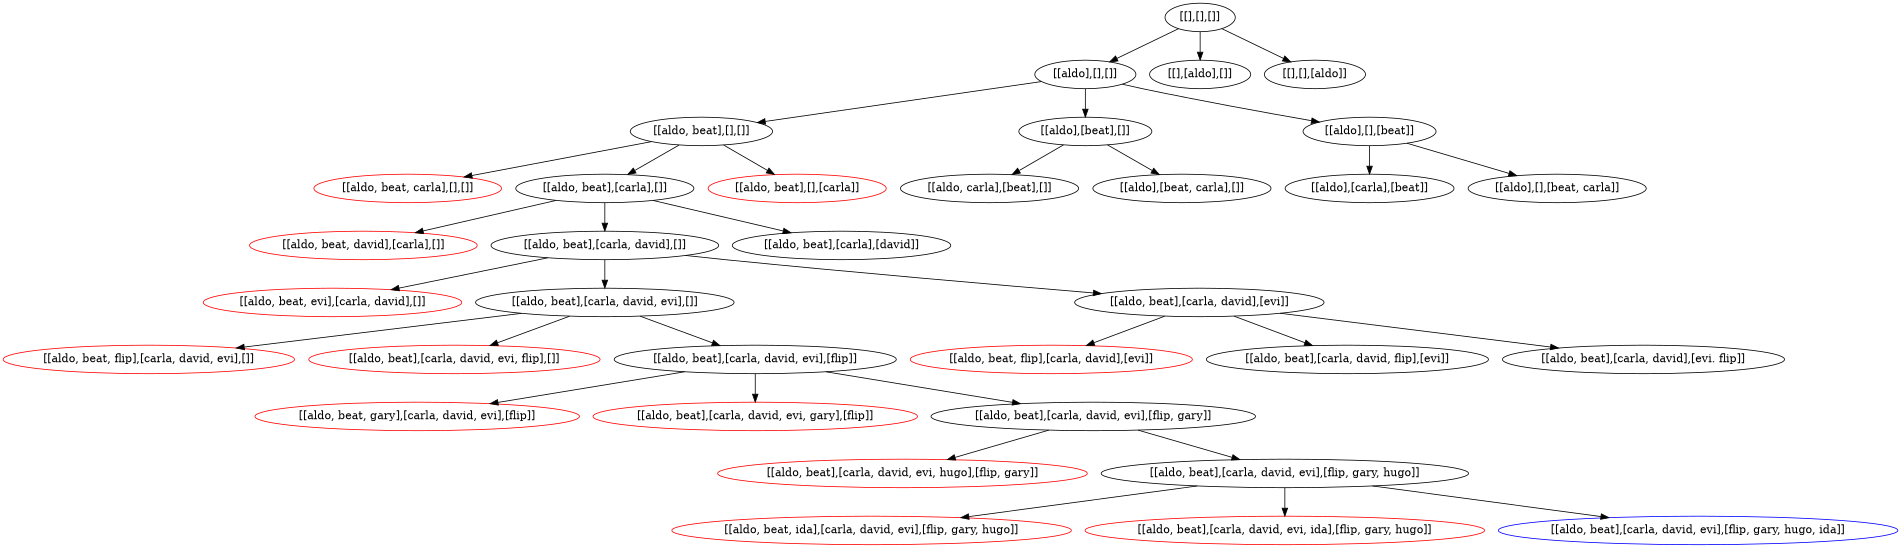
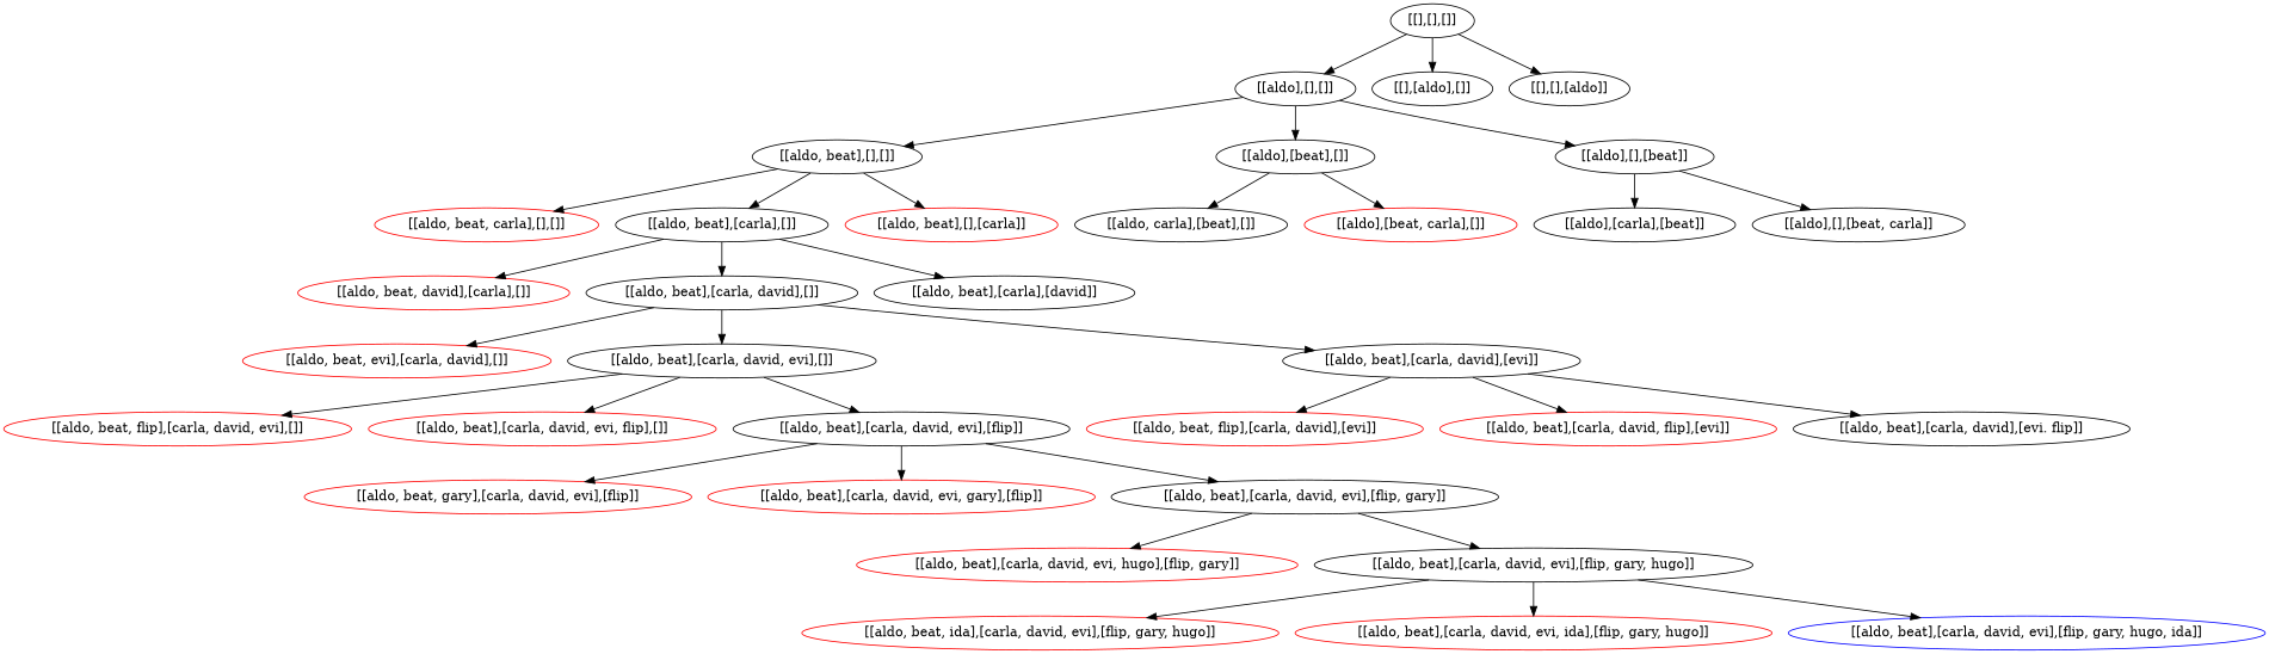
  digraph {
    "[[],[],[]]"
    "[[aldo],[],[]]"
    "[[],[aldo],[]]"
    "[[],[],[aldo]]"
    "[[aldo, beat],[],[]]"
    "[[aldo],[beat],[]]"
    "[[aldo],[],[beat]]"
    "[[aldo, beat, carla],[],[]]" [color=red]
    "[[aldo, beat],[carla],[]]"
    "[[aldo, beat],[],[carla]]" [color=red]
    "[[aldo, carla],[beat],[]]"
-   "[[aldo],[beat, carla],[]]"
+   "[[aldo],[beat, carla],[]]" [color=red]
    "[[aldo],[carla],[beat]]"
    "[[aldo],[],[beat, carla]]"
    "[[aldo, beat, david],[carla],[]]" [color=red]
    "[[aldo, beat],[carla, david],[]]"
    "[[aldo, beat],[carla],[david]]"
    "[[aldo, beat, evi],[carla, david],[]]" [color=red]
    "[[aldo, beat],[carla, david, evi],[]]"
    "[[aldo, beat],[carla, david],[evi]]"
    "[[aldo, beat, flip],[carla, david, evi],[]]" [color=red]
    "[[aldo, beat],[carla, david, evi, flip],[]]" [color=red]
    "[[aldo, beat],[carla, david, evi],[flip]]"
    "[[aldo, beat, flip],[carla, david],[evi]]" [color=red]
-   "[[aldo, beat],[carla, david, flip],[evi]]"
+   "[[aldo, beat],[carla, david, flip],[evi]]" [color=red]
    "[[aldo, beat],[carla, david],[evi. flip]]"
    "[[aldo, beat, gary],[carla, david, evi],[flip]]" [color=red]
    "[[aldo, beat],[carla, david, evi, gary],[flip]]" [color=red]
    "[[aldo, beat],[carla, david, evi],[flip, gary]]"
    "[[aldo, beat],[carla, david, evi, hugo],[flip, gary]]" [color=red]
    "[[aldo, beat],[carla, david, evi],[flip, gary, hugo]]"
    "[[aldo, beat, ida],[carla, david, evi],[flip, gary, hugo]]" [color=red]
    "[[aldo, beat],[carla, david, evi, ida],[flip, gary, hugo]]" [color=red]
    "[[aldo, beat],[carla, david, evi],[flip, gary, hugo, ida]]" [color=blue]
    "[[],[],[]]" -> "[[aldo],[],[]]"
    "[[],[],[]]" -> "[[],[aldo],[]]"
    "[[],[],[]]" -> "[[],[],[aldo]]"
    "[[aldo],[],[]]" -> "[[aldo, beat],[],[]]"
    "[[aldo],[],[]]" -> "[[aldo],[beat],[]]"
    "[[aldo],[],[]]" -> "[[aldo],[],[beat]]"
    "[[aldo, beat],[],[]]" -> "[[aldo, beat, carla],[],[]]"
    "[[aldo, beat],[],[]]" -> "[[aldo, beat],[carla],[]]"
    "[[aldo, beat],[],[]]" -> "[[aldo, beat],[],[carla]]"
    "[[aldo],[beat],[]]" -> "[[aldo, carla],[beat],[]]"
    "[[aldo],[beat],[]]" -> "[[aldo],[beat, carla],[]]"
    "[[aldo],[],[beat]]" -> "[[aldo],[carla],[beat]]"
    "[[aldo],[],[beat]]" -> "[[aldo],[],[beat, carla]]"
    "[[aldo, beat],[carla],[]]" -> "[[aldo, beat, david],[carla],[]]"
    "[[aldo, beat],[carla],[]]" -> "[[aldo, beat],[carla, david],[]]"
    "[[aldo, beat],[carla],[]]" -> "[[aldo, beat],[carla],[david]]"
    "[[aldo, beat],[carla, david],[]]" -> "[[aldo, beat, evi],[carla, david],[]]"
    "[[aldo, beat],[carla, david],[]]" -> "[[aldo, beat],[carla, david, evi],[]]"
    "[[aldo, beat],[carla, david],[]]" -> "[[aldo, beat],[carla, david],[evi]]"
    "[[aldo, beat],[carla, david, evi],[]]" -> "[[aldo, beat, flip],[carla, david, evi],[]]"
    "[[aldo, beat],[carla, david, evi],[]]" -> "[[aldo, beat],[carla, david, evi, flip],[]]"
    "[[aldo, beat],[carla, david, evi],[]]" -> "[[aldo, beat],[carla, david, evi],[flip]]"
    "[[aldo, beat],[carla, david],[evi]]" -> "[[aldo, beat, flip],[carla, david],[evi]]"
    "[[aldo, beat],[carla, david],[evi]]" -> "[[aldo, beat],[carla, david, flip],[evi]]"
    "[[aldo, beat],[carla, david],[evi]]" -> "[[aldo, beat],[carla, david],[evi. flip]]"
    "[[aldo, beat],[carla, david, evi],[flip]]" -> "[[aldo, beat, gary],[carla, david, evi],[flip]]"
    "[[aldo, beat],[carla, david, evi],[flip]]" -> "[[aldo, beat],[carla, david, evi, gary],[flip]]"
    "[[aldo, beat],[carla, david, evi],[flip]]" -> "[[aldo, beat],[carla, david, evi],[flip, gary]]"
    "[[aldo, beat],[carla, david, evi],[flip, gary]]" -> "[[aldo, beat],[carla, david, evi, hugo],[flip, gary]]"
    "[[aldo, beat],[carla, david, evi],[flip, gary]]" -> "[[aldo, beat],[carla, david, evi],[flip, gary, hugo]]"
    "[[aldo, beat],[carla, david, evi],[flip, gary, hugo]]" -> "[[aldo, beat, ida],[carla, david, evi],[flip, gary, hugo]]"
    "[[aldo, beat],[carla, david, evi],[flip, gary, hugo]]" -> "[[aldo, beat],[carla, david, evi, ida],[flip, gary, hugo]]"
    "[[aldo, beat],[carla, david, evi],[flip, gary, hugo]]" -> "[[aldo, beat],[carla, david, evi],[flip, gary, hugo, ida]]"
  }
